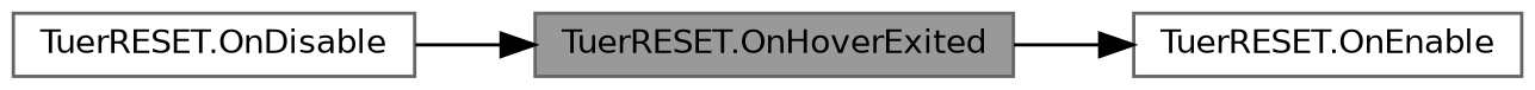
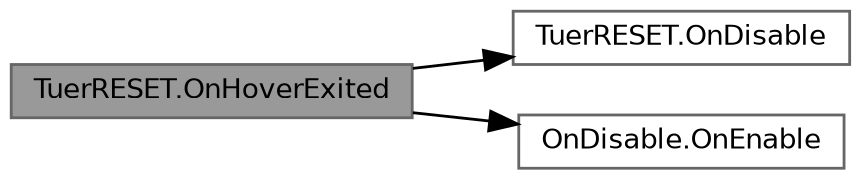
  digraph {
    rankdir=RL
    node [color=grey40 fillcolor=white fontname=Helvetica fontsize=10 shape=box style=filled]
    edge [color=black dir=back fontname=Helvetica fontsize=10 labelfontname=Helvetica labelfontsize=10 style=solid]
    n1 [color=gray40 fillcolor=grey60 fontcolor=black height=0.2 label="TuerRESET.OnHoverExited" width=0.4]
    n2 [height=0.2 label="TuerRESET.OnDisable" width=0.4]
-   n3 [height=0.2 label="TuerRESET.OnEnable" width=0.4]
-   n1 -> n2
+   n3 [height=0.2 label="OnDisable.OnEnable" width=0.4]
+   n2 -> n1
    n3 -> n1
  }
